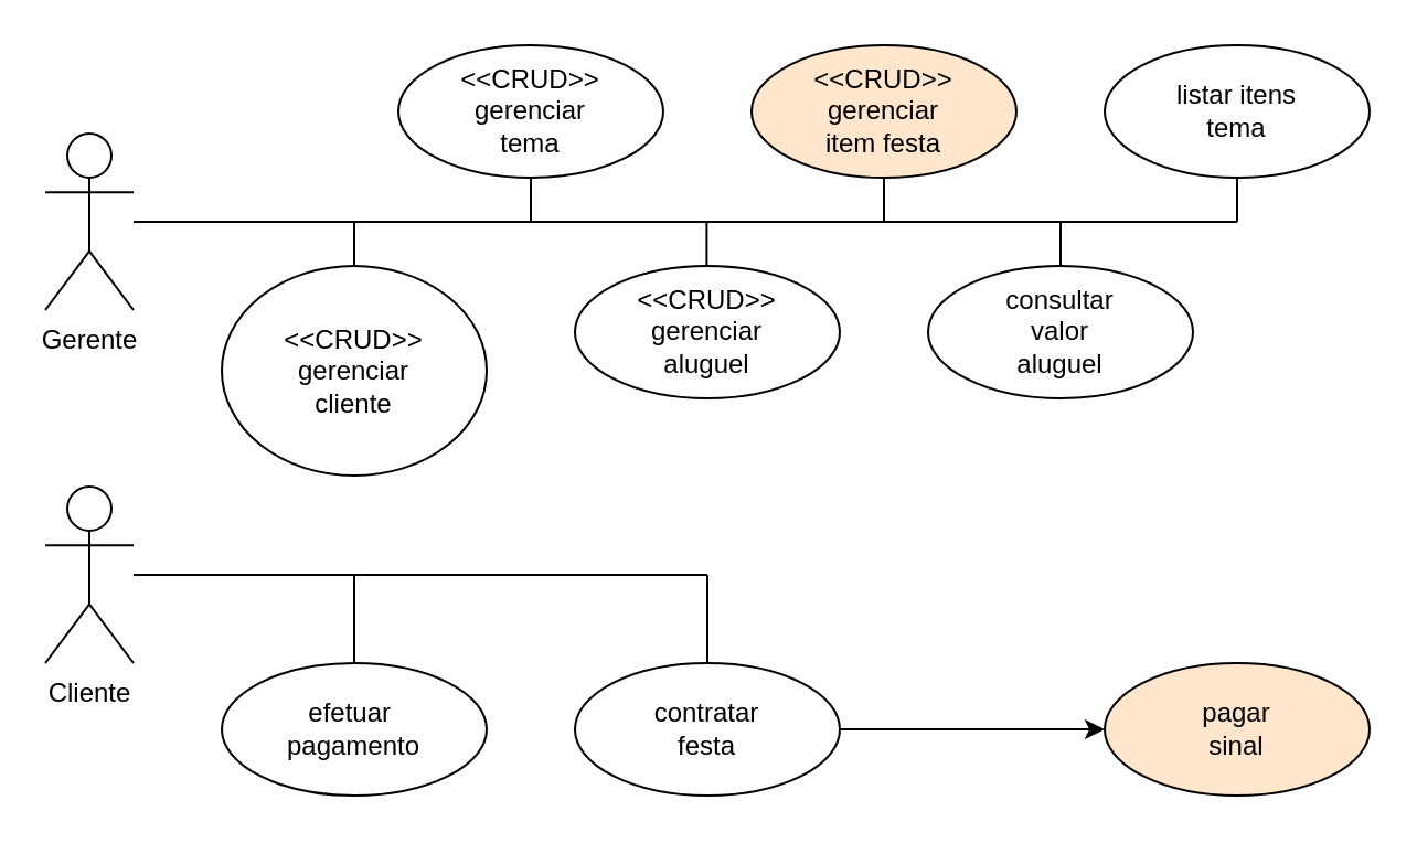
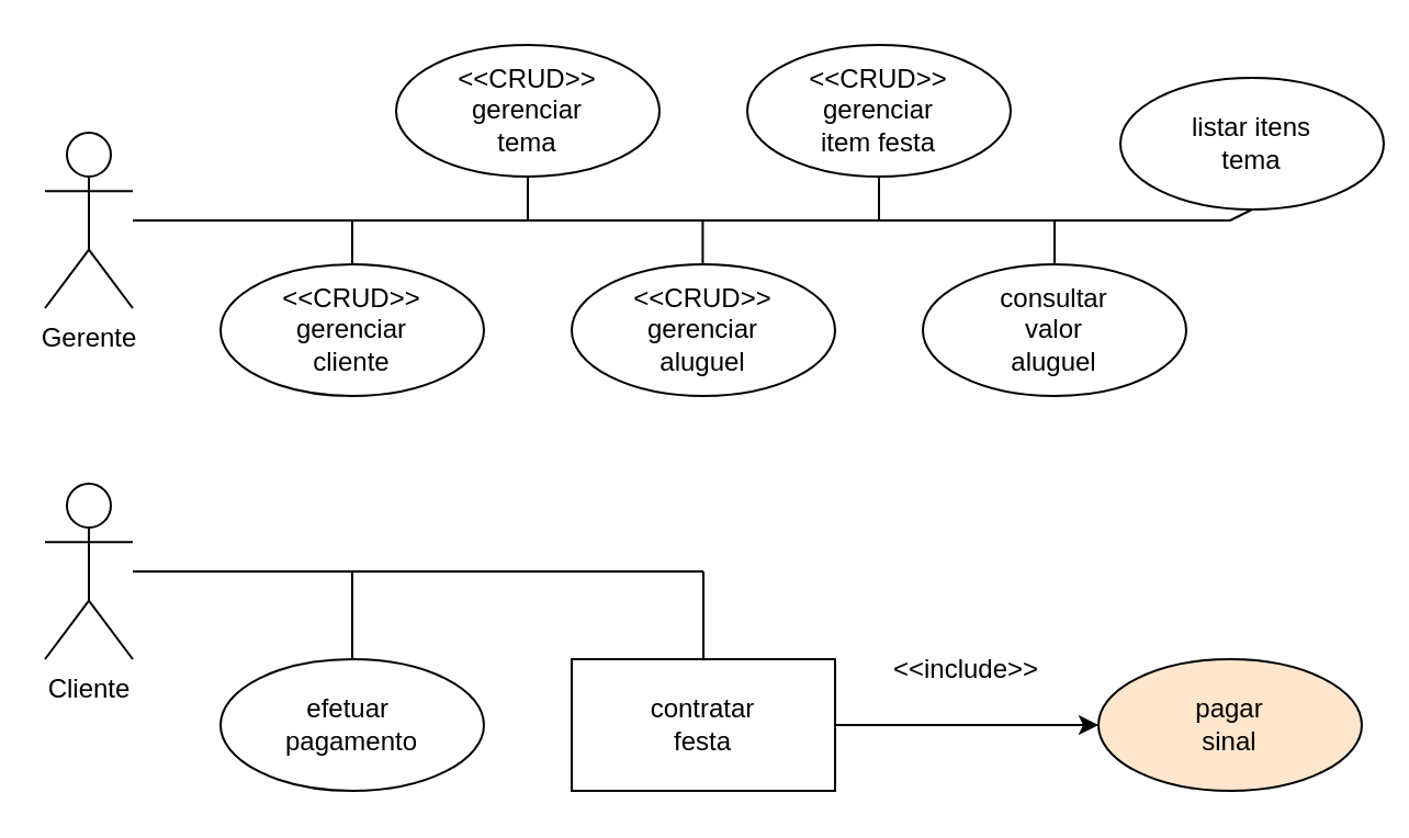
  <mxCell id="0" />
  <mxCell id="1" parent="0" />
  <mxCell id="2" value="Gerente" style="shape=umlActor;verticalLabelPosition=bottom;verticalAlign=top;html=1;outlineConnect=0;" vertex="1" parent="1"><mxGeometry x="20" y="60" width="40" height="80" as="geometry" /></mxCell>
- <mxCell id="3" value="&lt;div&gt;&amp;lt;&amp;lt;CRUD&amp;gt;&amp;gt;&lt;/div&gt;&lt;div&gt;gerenciar&lt;/div&gt;&lt;div&gt;cliente&lt;br&gt;&lt;/div&gt;" style="ellipse;whiteSpace=wrap;html=1;" vertex="1" parent="1"><mxGeometry x="100" y="120" width="120" height="95" as="geometry" /></mxCell>
+ <mxCell id="3" value="&lt;div&gt;&amp;lt;&amp;lt;CRUD&amp;gt;&amp;gt;&lt;/div&gt;&lt;div&gt;gerenciar&lt;/div&gt;&lt;div&gt;cliente&lt;br&gt;&lt;/div&gt;" style="ellipse;whiteSpace=wrap;html=1;" vertex="1" parent="1"><mxGeometry x="100" y="120" width="120" height="60" as="geometry" /></mxCell>
  <mxCell id="4" value="&lt;div&gt;&amp;lt;&amp;lt;CRUD&amp;gt;&amp;gt;&lt;/div&gt;&lt;div&gt;gerenciar&lt;/div&gt;&lt;div&gt;tema&lt;br&gt;&lt;/div&gt;" style="ellipse;whiteSpace=wrap;html=1;" vertex="1" parent="1"><mxGeometry x="180" y="20" width="120" height="60" as="geometry" /></mxCell>
  <mxCell id="5" value="&lt;div&gt;&amp;lt;&amp;lt;CRUD&amp;gt;&amp;gt;&lt;/div&gt;&lt;div&gt;gerenciar&lt;/div&gt;aluguel" style="ellipse;whiteSpace=wrap;html=1;" vertex="1" parent="1"><mxGeometry x="260" y="120" width="120" height="60" as="geometry" /></mxCell>
- <mxCell id="6" value="&lt;div&gt;&amp;lt;&amp;lt;CRUD&amp;gt;&amp;gt;&lt;/div&gt;&lt;div&gt;gerenciar&lt;/div&gt;&lt;div&gt;item festa&lt;br&gt;&lt;/div&gt;" style="ellipse;whiteSpace=wrap;html=1;fillColor=#ffe6cc;" vertex="1" parent="1"><mxGeometry x="340" y="20" width="120" height="60" as="geometry" /></mxCell>
+ <mxCell id="6" value="&lt;div&gt;&amp;lt;&amp;lt;CRUD&amp;gt;&amp;gt;&lt;/div&gt;&lt;div&gt;gerenciar&lt;/div&gt;&lt;div&gt;item festa&lt;br&gt;&lt;/div&gt;" style="ellipse;whiteSpace=wrap;html=1;" vertex="1" parent="1"><mxGeometry x="340" y="20" width="120" height="60" as="geometry" /></mxCell>
  <mxCell id="7" value="&lt;div&gt;consultar&lt;/div&gt;&lt;div&gt;valor&lt;/div&gt;&lt;div&gt;aluguel&lt;br&gt;&lt;/div&gt;" style="ellipse;whiteSpace=wrap;html=1;" vertex="1" parent="1"><mxGeometry x="420" y="120" width="120" height="60" as="geometry" /></mxCell>
- <mxCell id="8" value="&lt;div&gt;listar itens&lt;/div&gt;&lt;div&gt;tema&lt;br&gt;&lt;/div&gt;" style="ellipse;whiteSpace=wrap;html=1;" vertex="1" parent="1"><mxGeometry x="500" y="20" width="120" height="60" as="geometry" /></mxCell>
+ <mxCell id="8" value="&lt;div&gt;listar itens&lt;/div&gt;&lt;div&gt;tema&lt;br&gt;&lt;/div&gt;" style="ellipse;whiteSpace=wrap;html=1;" vertex="1" parent="1"><mxGeometry x="510" y="35" width="120" height="60" as="geometry" /></mxCell>
  <mxCell id="9" value="" style="endArrow=none;html=1;rounded=0;" edge="1" parent="1" source="2"><mxGeometry width="50" height="50" relative="1" as="geometry"><mxPoint x="110" y="110" as="sourcePoint" /><mxPoint x="560" y="100" as="targetPoint" /></mxGeometry></mxCell>
  <mxCell id="10" value="" style="endArrow=none;html=1;rounded=0;exitX=0.5;exitY=0;exitDx=0;exitDy=0;" edge="1" parent="1" source="3"><mxGeometry width="50" height="50" relative="1" as="geometry"><mxPoint x="110" y="150" as="sourcePoint" /><mxPoint x="160" y="100" as="targetPoint" /></mxGeometry></mxCell>
  <mxCell id="11" value="" style="endArrow=none;html=1;rounded=0;entryX=0.5;entryY=1;entryDx=0;entryDy=0;" edge="1" parent="1" target="4"><mxGeometry width="50" height="50" relative="1" as="geometry"><mxPoint x="240" y="100" as="sourcePoint" /><mxPoint x="170" y="110" as="targetPoint" /></mxGeometry></mxCell>
  <mxCell id="12" value="" style="endArrow=none;html=1;rounded=0;exitX=0.5;exitY=0;exitDx=0;exitDy=0;" edge="1" parent="1"><mxGeometry width="50" height="50" relative="1" as="geometry"><mxPoint x="319.7" y="120" as="sourcePoint" /><mxPoint x="319.7" y="100" as="targetPoint" /></mxGeometry></mxCell>
  <mxCell id="13" value="" style="endArrow=none;html=1;rounded=0;entryX=0.5;entryY=1;entryDx=0;entryDy=0;" edge="1" parent="1" target="6"><mxGeometry width="50" height="50" relative="1" as="geometry"><mxPoint x="400" y="100" as="sourcePoint" /><mxPoint x="190" y="130" as="targetPoint" /></mxGeometry></mxCell>
  <mxCell id="14" value="" style="endArrow=none;html=1;rounded=0;entryX=0.5;entryY=0;entryDx=0;entryDy=0;" edge="1" parent="1" target="7"><mxGeometry width="50" height="50" relative="1" as="geometry"><mxPoint x="480" y="100" as="sourcePoint" /><mxPoint x="200" y="140" as="targetPoint" /></mxGeometry></mxCell>
  <mxCell id="15" value="" style="endArrow=none;html=1;rounded=0;entryX=0.5;entryY=1;entryDx=0;entryDy=0;" edge="1" parent="1" target="8"><mxGeometry width="50" height="50" relative="1" as="geometry"><mxPoint x="560" y="100" as="sourcePoint" /><mxPoint x="210" y="150" as="targetPoint" /></mxGeometry></mxCell>
  <mxCell id="16" value="Cliente" style="shape=umlActor;verticalLabelPosition=bottom;verticalAlign=top;html=1;outlineConnect=0;" vertex="1" parent="1"><mxGeometry x="20" y="220" width="40" height="80" as="geometry" /></mxCell>
  <mxCell id="17" value="&lt;div&gt;efetuar&amp;nbsp;&lt;/div&gt;&lt;div&gt;pagamento&lt;/div&gt;" style="ellipse;whiteSpace=wrap;html=1;" vertex="1" parent="1"><mxGeometry x="100" y="300" width="120" height="60" as="geometry" /></mxCell>
- <mxCell id="18" value="&lt;div&gt;contratar&lt;/div&gt;&lt;div&gt;festa&lt;br&gt;&lt;/div&gt;" style="ellipse;whiteSpace=wrap;html=1;" vertex="1" parent="1"><mxGeometry x="260" y="300" width="120" height="60" as="geometry" /></mxCell>
+ <mxCell id="18" value="&lt;div&gt;contratar&lt;/div&gt;&lt;div&gt;festa&lt;br&gt;&lt;/div&gt;" style="whiteSpace=wrap;html=1;rounded=0;" vertex="1" parent="1"><mxGeometry x="260" y="300" width="120" height="60" as="geometry" /></mxCell>
  <mxCell id="19" value="&lt;div&gt;pagar&lt;/div&gt;&lt;div&gt;sinal&lt;br&gt;&lt;/div&gt;" style="ellipse;whiteSpace=wrap;html=1;fillColor=#ffe6cc;" vertex="1" parent="1"><mxGeometry x="500" y="300" width="120" height="60" as="geometry" /></mxCell>
  <mxCell id="20" value="" style="endArrow=none;html=1;rounded=0;" edge="1" parent="1" source="16"><mxGeometry width="50" height="50" relative="1" as="geometry"><mxPoint x="210" y="290" as="sourcePoint" /><mxPoint x="320" y="260" as="targetPoint" /></mxGeometry></mxCell>
  <mxCell id="21" value="" style="endArrow=none;html=1;rounded=0;exitX=0.5;exitY=0;exitDx=0;exitDy=0;" edge="1" parent="1" source="17"><mxGeometry width="50" height="50" relative="1" as="geometry"><mxPoint x="210" y="290" as="sourcePoint" /><mxPoint x="160" y="260" as="targetPoint" /></mxGeometry></mxCell>
  <mxCell id="22" value="" style="endArrow=none;html=1;rounded=0;exitX=0.5;exitY=0;exitDx=0;exitDy=0;" edge="1" parent="1" source="18"><mxGeometry width="50" height="50" relative="1" as="geometry"><mxPoint x="210" y="290" as="sourcePoint" /><mxPoint x="320" y="260" as="targetPoint" /></mxGeometry></mxCell>
  <mxCell id="23" value="" style="endArrow=classic;html=1;rounded=0;entryX=0;entryY=0.5;entryDx=0;entryDy=0;exitX=1;exitY=0.5;exitDx=0;exitDy=0;dashed=0;" edge="1" parent="1" source="18" target="19"><mxGeometry width="50" height="50" relative="1" as="geometry"><mxPoint x="380" y="340" as="sourcePoint" /><mxPoint x="430" y="290" as="targetPoint" /></mxGeometry></mxCell>
+ <mxCell id="24" value="&amp;lt;&amp;lt;include&amp;gt;&amp;gt;" style="text;html=1;align=center;verticalAlign=middle;whiteSpace=wrap;rounded=0;" vertex="1" parent="1"><mxGeometry x="410" y="290" width="60" height="30" as="geometry" /></mxCell>
